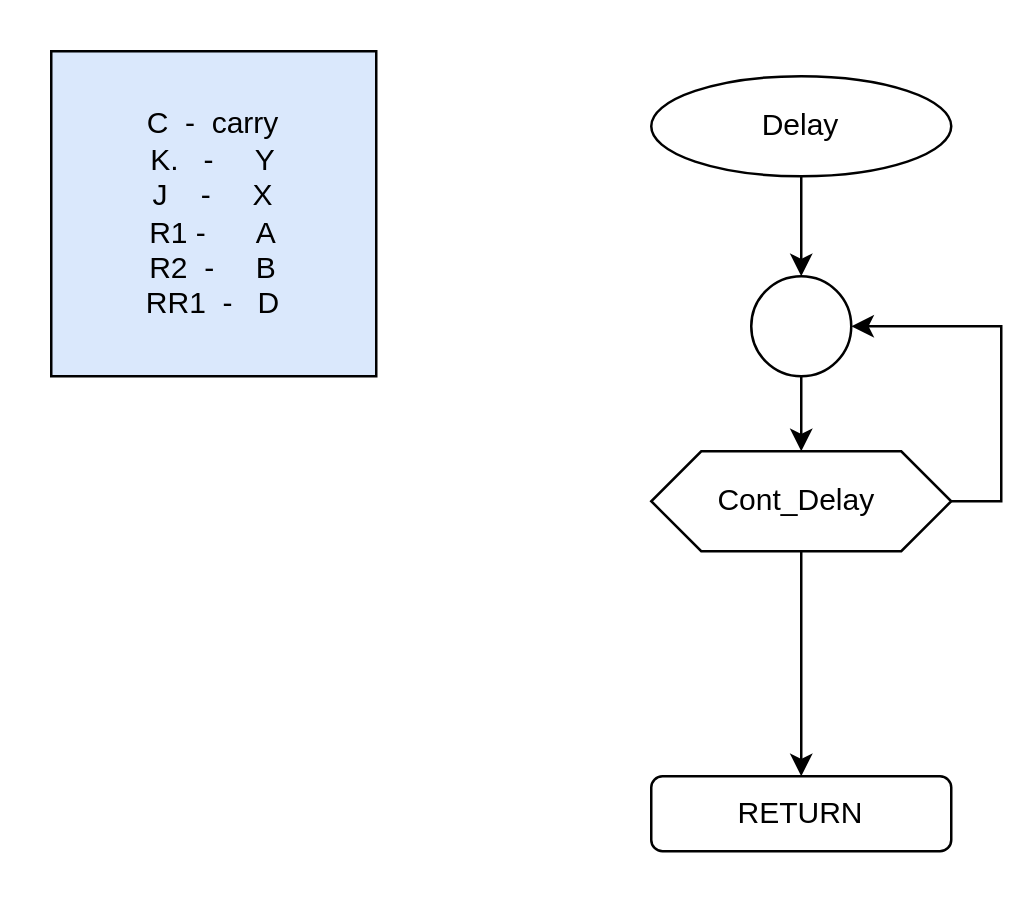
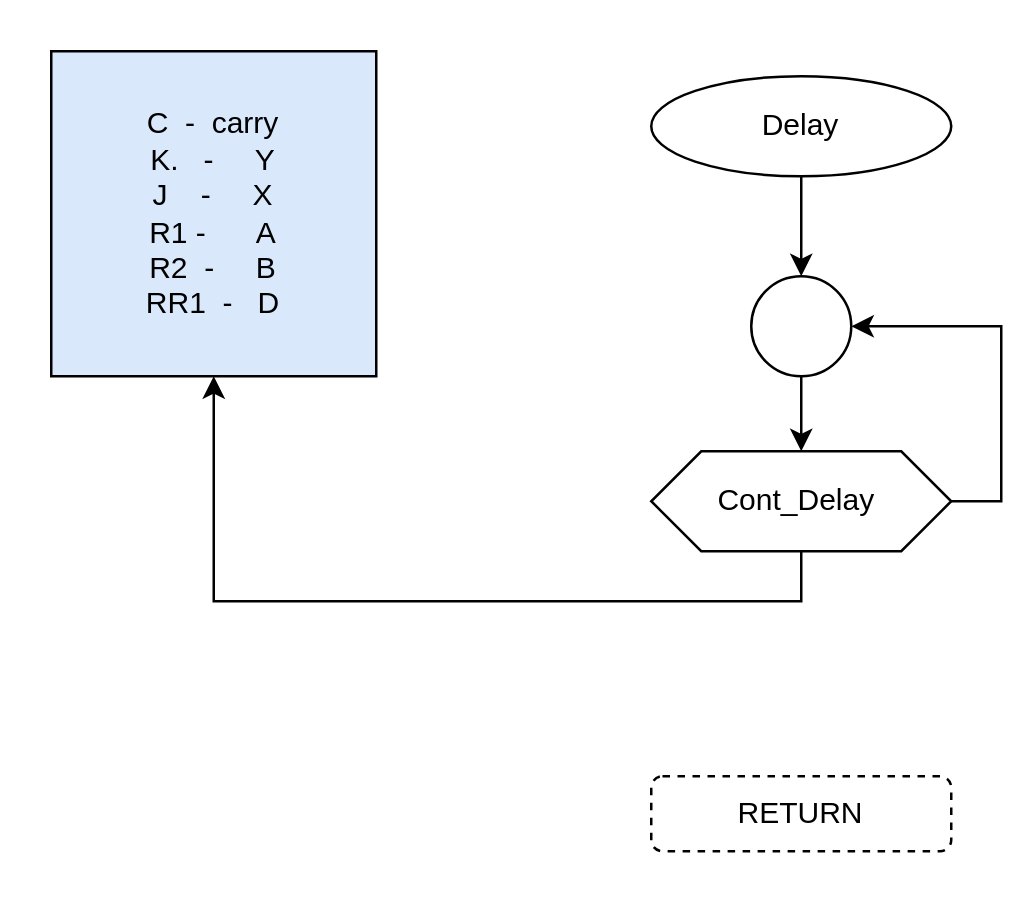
  <mxCell id="0" />
  <mxCell id="1" parent="0" />
  <mxCell id="2" value="C &amp;nbsp;- &amp;nbsp;carry&lt;br&gt;K. &amp;nbsp; - &amp;nbsp; &amp;nbsp; Y&lt;br&gt;J &amp;nbsp; &amp;nbsp;- &amp;nbsp; &amp;nbsp; X&lt;br&gt;R1 - &amp;nbsp; &amp;nbsp; &amp;nbsp;A&lt;br&gt;R2 &amp;nbsp;- &amp;nbsp; &amp;nbsp; B&lt;br&gt;RR1 &amp;nbsp;- &amp;nbsp; D" style="whiteSpace=wrap;html=1;aspect=fixed;fillColor=#dae8fc;" parent="1" vertex="1"><mxGeometry x="20" y="20" width="130" height="130" as="geometry" /></mxCell>
  <mxCell id="3" style="edgeStyle=orthogonalEdgeStyle;rounded=0;orthogonalLoop=1;jettySize=auto;html=1;exitX=0.5;exitY=1;exitDx=0;exitDy=0;" parent="1" source="4" target="6" edge="1"><mxGeometry relative="1" as="geometry" /></mxCell>
  <mxCell id="4" value="Delay" style="ellipse;whiteSpace=wrap;html=1;" parent="1" vertex="1"><mxGeometry x="260" y="30" width="120" height="40" as="geometry" /></mxCell>
  <mxCell id="5" style="edgeStyle=orthogonalEdgeStyle;rounded=0;orthogonalLoop=1;jettySize=auto;html=1;exitX=0.5;exitY=1;exitDx=0;exitDy=0;" parent="1" source="6" target="9" edge="1"><mxGeometry relative="1" as="geometry" /></mxCell>
  <mxCell id="6" value="" style="ellipse;whiteSpace=wrap;html=1;aspect=fixed;" parent="1" vertex="1"><mxGeometry x="300" y="110" width="40" height="40" as="geometry" /></mxCell>
  <mxCell id="7" style="edgeStyle=orthogonalEdgeStyle;rounded=0;orthogonalLoop=1;jettySize=auto;html=1;exitX=1;exitY=0.5;exitDx=0;exitDy=0;entryX=1;entryY=0.5;entryDx=0;entryDy=0;" parent="1" source="9" target="6" edge="1"><mxGeometry relative="1" as="geometry" /></mxCell>
- <mxCell id="8" style="edgeStyle=orthogonalEdgeStyle;rounded=0;orthogonalLoop=1;jettySize=auto;html=1;exitX=0.5;exitY=1;exitDx=0;exitDy=0;entryX=0.5;entryY=0;entryDx=0;entryDy=0;" edge="1" parent="1" source="9" target="10"><mxGeometry relative="1" as="geometry" /></mxCell>
+ <mxCell id="8" style="edgeStyle=orthogonalEdgeStyle;rounded=0;orthogonalLoop=1;jettySize=auto;html=1;exitX=0.5;exitY=1;exitDx=0;exitDy=0;" edge="1" parent="1" source="9" target="2"><mxGeometry relative="1" as="geometry" /></mxCell>
  <mxCell id="9" value="Cont_Delay&amp;nbsp;" style="shape=hexagon;perimeter=hexagonPerimeter2;whiteSpace=wrap;html=1;fixedSize=1;" parent="1" vertex="1"><mxGeometry x="260" y="180" width="120" height="40" as="geometry" /></mxCell>
- <mxCell id="10" value="RETURN" style="rounded=1;whiteSpace=wrap;html=1;" parent="1" vertex="1"><mxGeometry x="260" y="310" width="120" height="30" as="geometry" /></mxCell>
+ <mxCell id="10" value="RETURN" style="rounded=1;whiteSpace=wrap;html=1;dashed=1;" parent="1" vertex="1"><mxGeometry x="260" y="310" width="120" height="30" as="geometry" /></mxCell>
